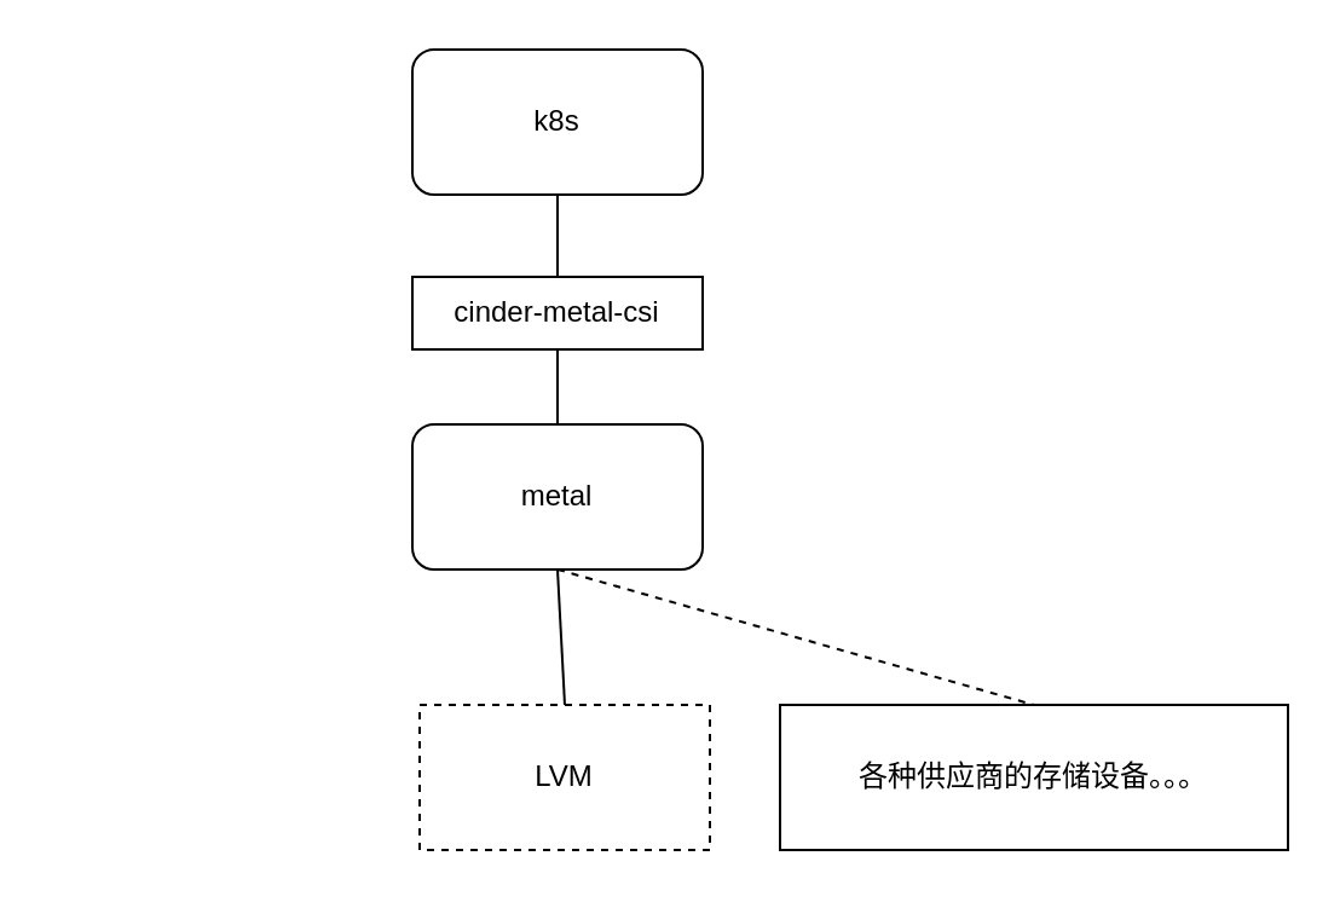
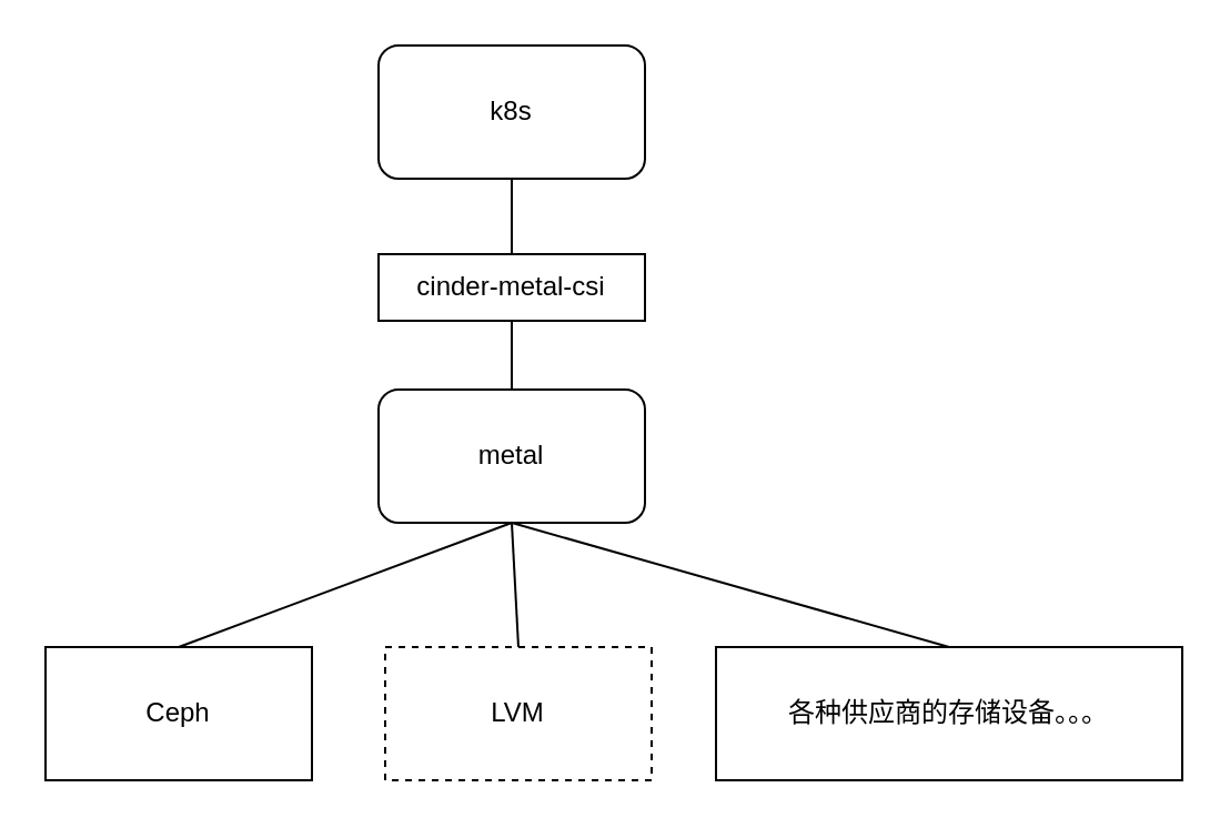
  <mxCell id="0" />
  <mxCell id="1" parent="0" />
  <mxCell id="2" value="k8s" style="rounded=1;whiteSpace=wrap;html=1;" vertex="1" parent="1"><mxGeometry x="170" y="20" width="120" height="60" as="geometry" /></mxCell>
  <mxCell id="3" value="metal" style="rounded=1;whiteSpace=wrap;html=1;" vertex="1" parent="1"><mxGeometry x="170" y="175" width="120" height="60" as="geometry" /></mxCell>
+ <mxCell id="4" value="Ceph" style="rounded=0;whiteSpace=wrap;html=1;" vertex="1" parent="1"><mxGeometry x="20" y="291" width="120" height="60" as="geometry" /></mxCell>
  <mxCell id="5" value="LVM" style="rounded=0;whiteSpace=wrap;html=1;dashed=1;" vertex="1" parent="1"><mxGeometry x="173" y="291" width="120" height="60" as="geometry" /></mxCell>
  <mxCell id="6" value="各种供应商的存储设备。。。" style="rounded=0;whiteSpace=wrap;html=1;" vertex="1" parent="1"><mxGeometry x="322" y="291" width="210" height="60" as="geometry" /></mxCell>
  <mxCell id="7" value="cinder-metal-csi" style="rounded=0;whiteSpace=wrap;html=1;" vertex="1" parent="1"><mxGeometry x="170" y="114" width="120" height="30" as="geometry" /></mxCell>
  <mxCell id="8" value="" style="endArrow=none;html=1;rounded=0;entryX=0.5;entryY=1;entryDx=0;entryDy=0;exitX=0.5;exitY=0;exitDx=0;exitDy=0;" edge="1" parent="1" source="7" target="2"><mxGeometry width="50" height="50" relative="1" as="geometry"><mxPoint x="230" y="71" as="sourcePoint" /><mxPoint x="270" y="161" as="targetPoint" /></mxGeometry></mxCell>
  <mxCell id="9" value="" style="endArrow=none;html=1;rounded=0;entryX=0.5;entryY=1;entryDx=0;entryDy=0;exitX=0.5;exitY=0;exitDx=0;exitDy=0;" edge="1" parent="1" source="3" target="7"><mxGeometry width="50" height="50" relative="1" as="geometry"><mxPoint x="220" y="211" as="sourcePoint" /><mxPoint x="270" y="161" as="targetPoint" /></mxGeometry></mxCell>
+ <mxCell id="10" value="" style="endArrow=none;html=1;rounded=0;entryX=0.5;entryY=1;entryDx=0;entryDy=0;exitX=0.5;exitY=0;exitDx=0;exitDy=0;" edge="1" parent="1" source="4" target="3"><mxGeometry width="50" height="50" relative="1" as="geometry"><mxPoint x="200" y="251" as="sourcePoint" /><mxPoint x="270" y="161" as="targetPoint" /></mxGeometry></mxCell>
  <mxCell id="11" value="" style="endArrow=none;html=1;rounded=0;entryX=0.5;entryY=0;entryDx=0;entryDy=0;exitX=0.5;exitY=1;exitDx=0;exitDy=0;" edge="1" parent="1" source="3" target="5"><mxGeometry width="50" height="50" relative="1" as="geometry"><mxPoint x="220" y="211" as="sourcePoint" /><mxPoint x="270" y="161" as="targetPoint" /></mxGeometry></mxCell>
- <mxCell id="12" value="" style="endArrow=none;html=1;rounded=0;entryX=0.5;entryY=0;entryDx=0;entryDy=0;exitX=0.5;exitY=1;exitDx=0;exitDy=0;dashed=1;" edge="1" parent="1" source="3" target="6"><mxGeometry width="50" height="50" relative="1" as="geometry"><mxPoint x="220" y="211" as="sourcePoint" /><mxPoint x="270" y="161" as="targetPoint" /></mxGeometry></mxCell>
+ <mxCell id="12" value="" style="endArrow=none;html=1;rounded=0;entryX=0.5;entryY=0;entryDx=0;entryDy=0;exitX=0.5;exitY=1;exitDx=0;exitDy=0;" edge="1" parent="1" source="3" target="6"><mxGeometry width="50" height="50" relative="1" as="geometry"><mxPoint x="220" y="211" as="sourcePoint" /><mxPoint x="270" y="161" as="targetPoint" /></mxGeometry></mxCell>
